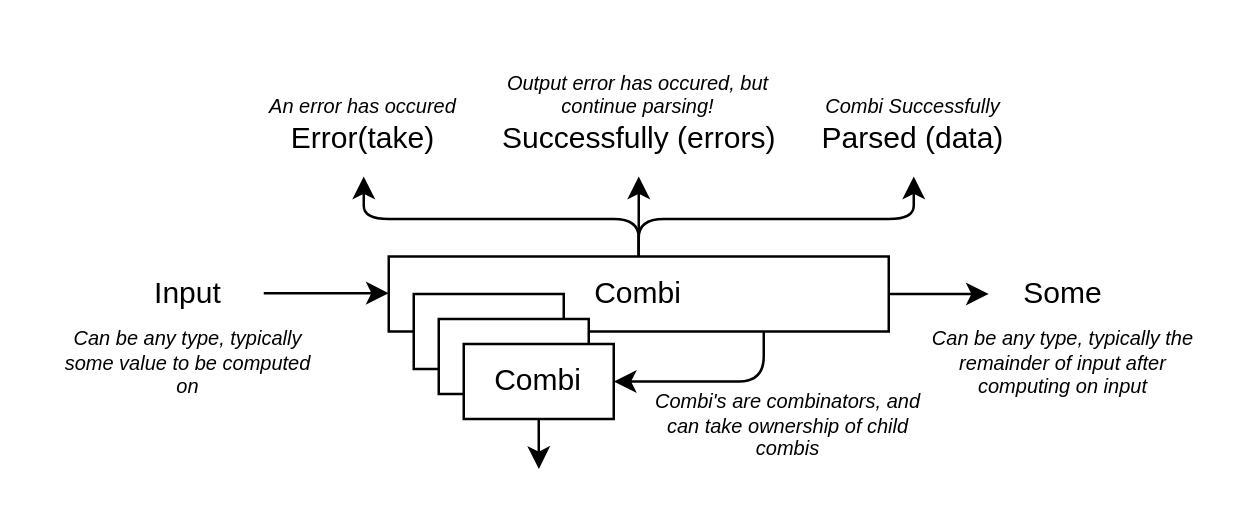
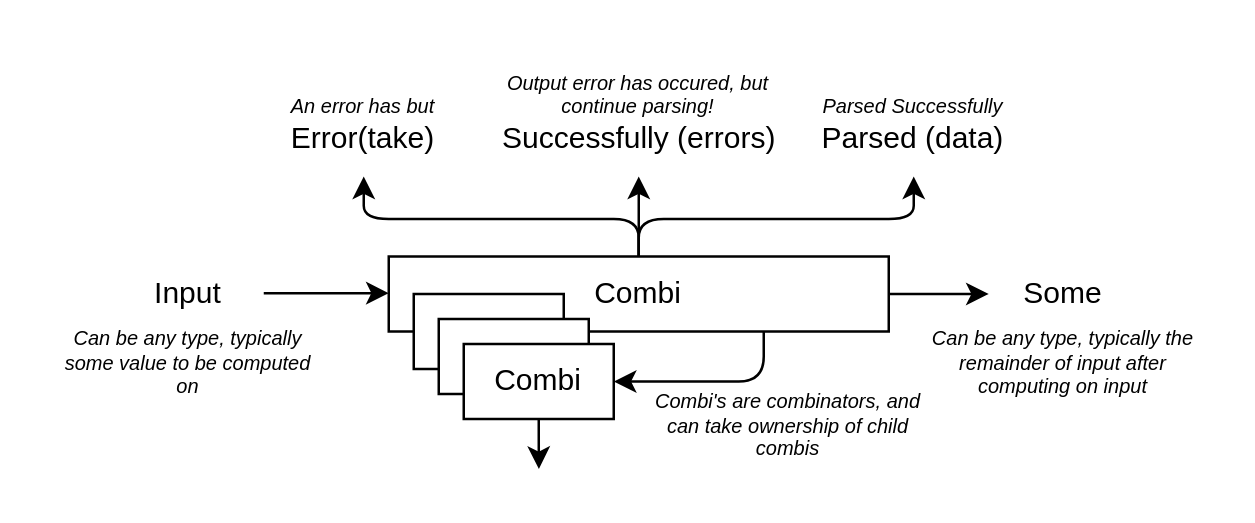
  <mxCell id="0" />
  <mxCell id="1" parent="0" />
  <mxCell id="2" style="edgeStyle=orthogonalEdgeStyle;html=1;exitX=0.5;exitY=0;exitDx=0;exitDy=0;entryX=0.5;entryY=1;entryDx=0;entryDy=0;" parent="1" source="5" target="11" edge="1"><mxGeometry relative="1" as="geometry" /></mxCell>
  <mxCell id="3" style="edgeStyle=orthogonalEdgeStyle;html=1;exitX=0.5;exitY=0;exitDx=0;exitDy=0;entryX=0.5;entryY=1;entryDx=0;entryDy=0;" parent="1" source="5" target="10" edge="1"><mxGeometry relative="1" as="geometry"><Array as="points"><mxPoint x="255" y="87" /><mxPoint x="145" y="87" /></Array></mxGeometry></mxCell>
  <mxCell id="4" style="edgeStyle=orthogonalEdgeStyle;html=1;exitX=0.75;exitY=1;exitDx=0;exitDy=0;entryX=1;entryY=0.5;entryDx=0;entryDy=0;" parent="1" source="5" target="17" edge="1"><mxGeometry relative="1" as="geometry" /></mxCell>
  <mxCell id="5" value="Combi" style="rounded=0;whiteSpace=wrap;html=1;" parent="1" vertex="1"><mxGeometry x="155" y="102" width="200" height="30" as="geometry" /></mxCell>
  <mxCell id="6" value="" style="endArrow=classic;html=1;exitX=1;exitY=0.5;exitDx=0;exitDy=0;entryX=0;entryY=0.5;entryDx=0;entryDy=0;" parent="1" source="5" target="13" edge="1"><mxGeometry width="50" height="50" relative="1" as="geometry"><mxPoint x="355" y="116.66" as="sourcePoint" /><mxPoint x="405" y="116.66" as="targetPoint" /></mxGeometry></mxCell>
  <mxCell id="7" value="" style="endArrow=classic;html=1;" parent="1" edge="1"><mxGeometry width="50" height="50" relative="1" as="geometry"><mxPoint x="105" y="116.66" as="sourcePoint" /><mxPoint x="155" y="116.66" as="targetPoint" /></mxGeometry></mxCell>
  <mxCell id="8" value="" style="endArrow=classic;html=1;exitX=0.5;exitY=0;exitDx=0;exitDy=0;edgeStyle=orthogonalEdgeStyle;entryX=0.5;entryY=1;entryDx=0;entryDy=0;" parent="1" source="5" target="9" edge="1"><mxGeometry width="50" height="50" relative="1" as="geometry"><mxPoint x="305" y="57" as="sourcePoint" /><mxPoint x="355" y="47" as="targetPoint" /><Array as="points"><mxPoint x="255" y="87" /><mxPoint x="365" y="87" /></Array></mxGeometry></mxCell>
  <mxCell id="9" value="Parsed (data)" style="text;html=1;strokeColor=none;fillColor=none;align=center;verticalAlign=middle;whiteSpace=wrap;rounded=0;" parent="1" vertex="1"><mxGeometry x="320" y="40" width="90" height="30" as="geometry" /></mxCell>
  <mxCell id="10" value="Error(take)" style="text;html=1;strokeColor=none;fillColor=none;align=center;verticalAlign=middle;whiteSpace=wrap;rounded=0;" parent="1" vertex="1"><mxGeometry x="115" y="40" width="60" height="30" as="geometry" /></mxCell>
  <mxCell id="11" value="Successfully (errors)" style="text;html=1;strokeColor=none;fillColor=none;align=center;verticalAlign=middle;whiteSpace=wrap;rounded=0;" parent="1" vertex="1"><mxGeometry x="192.5" y="40" width="125" height="30" as="geometry" /></mxCell>
  <mxCell id="12" value="Input" style="text;html=1;strokeColor=none;fillColor=none;align=center;verticalAlign=middle;whiteSpace=wrap;rounded=0;" parent="1" vertex="1"><mxGeometry x="45" y="102" width="60" height="30" as="geometry" /></mxCell>
  <mxCell id="13" value="Some" style="text;html=1;strokeColor=none;fillColor=none;align=center;verticalAlign=middle;whiteSpace=wrap;rounded=0;" parent="1" vertex="1"><mxGeometry x="395" y="102" width="60" height="30" as="geometry" /></mxCell>
  <mxCell id="14" value="" style="rounded=0;whiteSpace=wrap;html=1;" parent="1" vertex="1"><mxGeometry x="165" y="117" width="60" height="30" as="geometry" /></mxCell>
  <mxCell id="15" value="" style="rounded=0;whiteSpace=wrap;html=1;" parent="1" vertex="1"><mxGeometry x="175" y="127" width="60" height="30" as="geometry" /></mxCell>
  <mxCell id="16" style="edgeStyle=orthogonalEdgeStyle;html=1;exitX=0.5;exitY=1;exitDx=0;exitDy=0;" parent="1" source="17" edge="1"><mxGeometry relative="1" as="geometry"><mxPoint x="215.056" y="187" as="targetPoint" /></mxGeometry></mxCell>
  <mxCell id="17" value="Combi" style="rounded=0;whiteSpace=wrap;html=1;" parent="1" vertex="1"><mxGeometry x="185" y="137" width="60" height="30" as="geometry" /></mxCell>
  <mxCell id="18" value="Output error has occured, but continue parsing!" style="text;html=1;strokeColor=none;fillColor=none;align=center;verticalAlign=bottom;whiteSpace=wrap;rounded=0;fontSize=8;fontStyle=2" parent="1" vertex="1"><mxGeometry x="200" y="20" width="110" height="30" as="geometry" /></mxCell>
- <mxCell id="19" value="Combi Successfully" style="text;html=1;strokeColor=none;fillColor=none;align=center;verticalAlign=bottom;whiteSpace=wrap;rounded=0;fontSize=8;fontStyle=2" parent="1" vertex="1"><mxGeometry x="310" y="20" width="110" height="30" as="geometry" /></mxCell>
- <mxCell id="20" value="An error has occured" style="text;html=1;strokeColor=none;fillColor=none;align=center;verticalAlign=bottom;whiteSpace=wrap;rounded=0;fontSize=8;fontStyle=2" parent="1" vertex="1"><mxGeometry x="90" y="20" width="110" height="30" as="geometry" /></mxCell>
+ <mxCell id="19" value="Parsed Successfully" style="text;html=1;strokeColor=none;fillColor=none;align=center;verticalAlign=bottom;whiteSpace=wrap;rounded=0;fontSize=8;fontStyle=2" parent="1" vertex="1"><mxGeometry x="310" y="20" width="110" height="30" as="geometry" /></mxCell>
+ <mxCell id="20" value="An error has but" style="text;html=1;strokeColor=none;fillColor=none;align=center;verticalAlign=bottom;whiteSpace=wrap;rounded=0;fontSize=8;fontStyle=2" parent="1" vertex="1"><mxGeometry x="90" y="20" width="110" height="30" as="geometry" /></mxCell>
  <mxCell id="21" value="Can be any type, typically the remainder of input after computing on input" style="text;html=1;strokeColor=none;fillColor=none;align=center;verticalAlign=bottom;whiteSpace=wrap;rounded=0;fontSize=8;fontStyle=2" parent="1" vertex="1"><mxGeometry x="370" y="122" width="110" height="40" as="geometry" /></mxCell>
  <mxCell id="22" value="Can be any type, typically some value to be computed on" style="text;html=1;strokeColor=none;fillColor=none;align=center;verticalAlign=bottom;whiteSpace=wrap;rounded=0;fontSize=8;fontStyle=2" parent="1" vertex="1"><mxGeometry x="20" y="122" width="110" height="40" as="geometry" /></mxCell>
  <mxCell id="23" value="Combi's are combinators, and can take ownership of child combis" style="text;html=1;strokeColor=none;fillColor=none;align=center;verticalAlign=bottom;whiteSpace=wrap;rounded=0;fontSize=8;fontStyle=2" parent="1" vertex="1"><mxGeometry x="260" y="157" width="110" height="30" as="geometry" /></mxCell>
